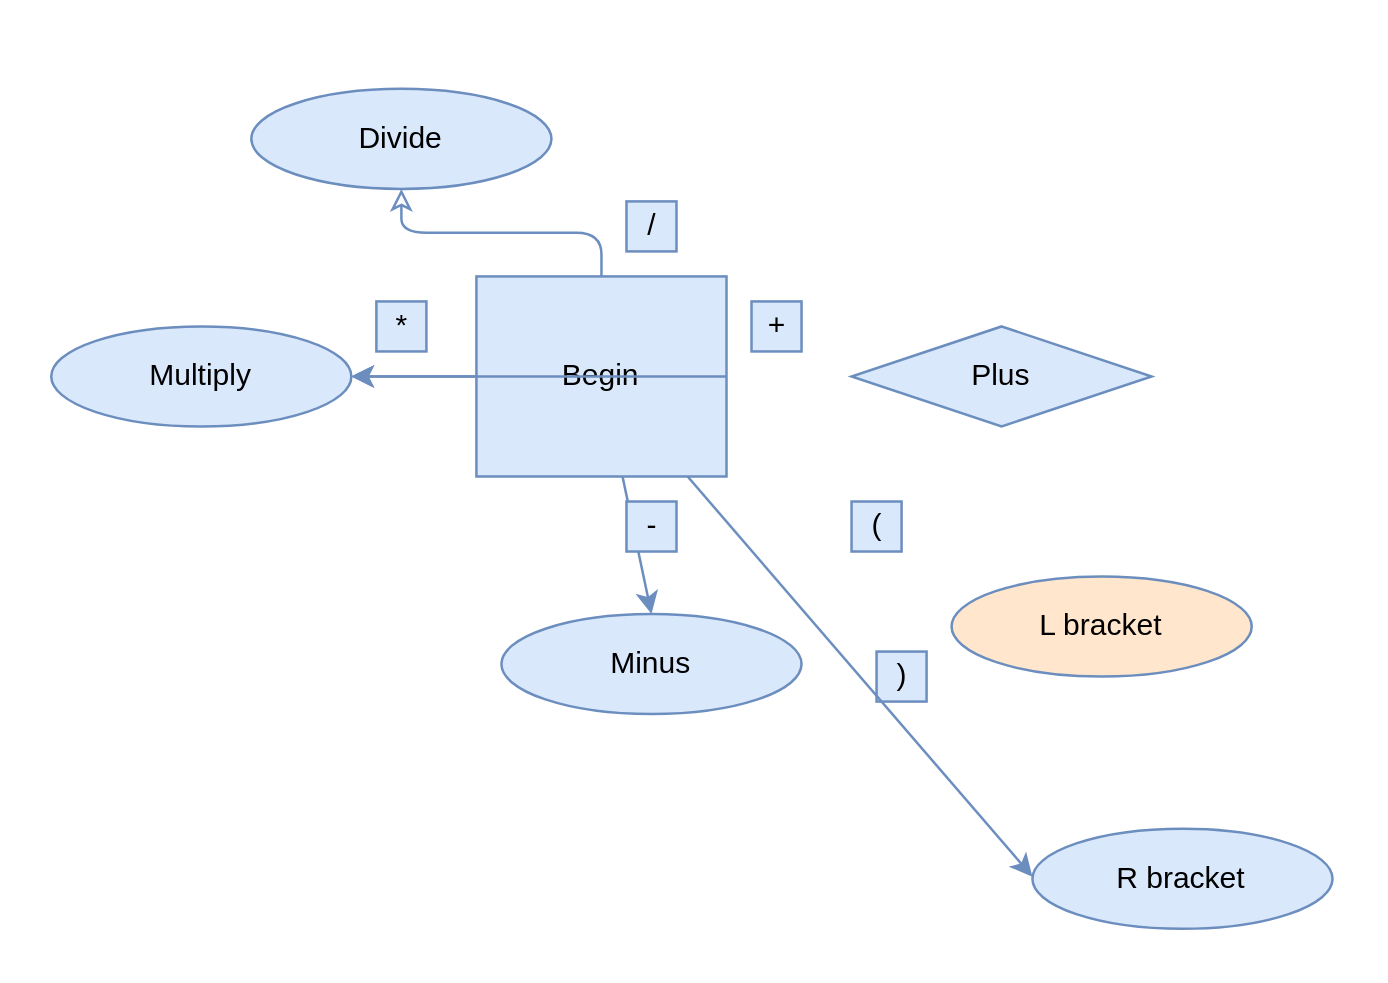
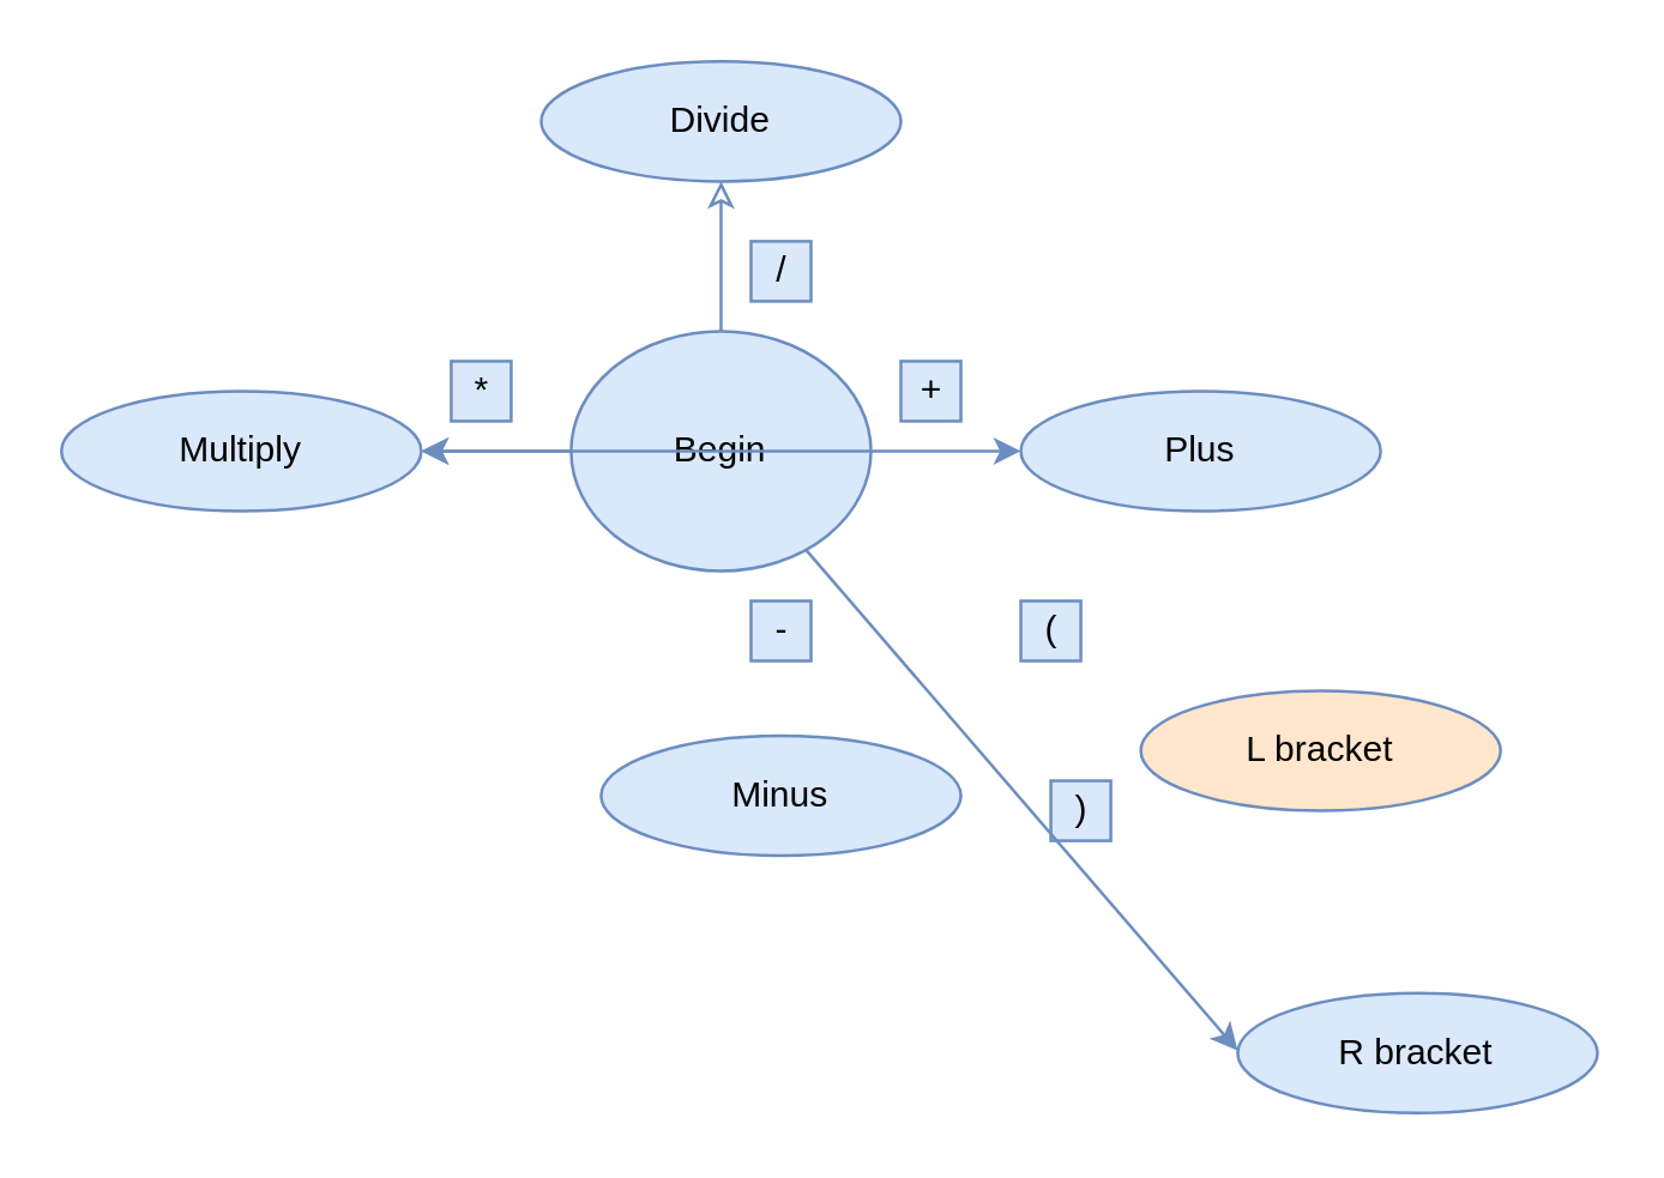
  <mxCell id="0" />
  <mxCell id="1" parent="0" />
  <mxCell id="2" value="" style="endArrow=classic;html=1;shadow=0;fontFamily=Helvetica;fontSize=11;fontColor=#5C5C5C;align=center;endFill=0;strokeColor=#6c8ebf;strokeWidth=1;edgeStyle=orthogonalEdgeStyle;fillColor=#dae8fc;" parent="1" source="4" target="3" edge="1"><mxGeometry relative="1" as="geometry" /></mxCell>
- <mxCell id="3" value="Divide" style="ellipse;whiteSpace=wrap;html=1;aspect=fixed;shadow=0;fontFamily=Helvetica;fontSize=12;align=center;strokeColor=#6c8ebf;strokeWidth=1;fillColor=#dae8fc;" parent="1" vertex="1"><mxGeometry x="100" y="35" width="120" height="40" as="geometry" /></mxCell>
- <mxCell id="4" value="Begin" style="whiteSpace=wrap;html=1;aspect=fixed;shadow=0;fontFamily=Helvetica;fontSize=12;align=center;strokeColor=#6c8ebf;strokeWidth=1;fillColor=#dae8fc;rounded=0;" parent="1" vertex="1"><mxGeometry x="190" y="110" width="100" height="80" as="geometry" /></mxCell>
- <mxCell id="5" value="Plus" style="rhombus;whiteSpace=wrap;html=1;aspect=fixed;shadow=0;fontFamily=Helvetica;fontSize=12;align=center;strokeColor=#6c8ebf;strokeWidth=1;fillColor=#dae8fc;" parent="1" vertex="1"><mxGeometry x="340" y="130" width="120" height="40" as="geometry" /></mxCell>
+ <mxCell id="3" value="Divide" style="ellipse;whiteSpace=wrap;html=1;aspect=fixed;shadow=0;fontFamily=Helvetica;fontSize=12;align=center;strokeColor=#6c8ebf;strokeWidth=1;fillColor=#dae8fc;" parent="1" vertex="1"><mxGeometry x="180" y="20" width="120" height="40" as="geometry" /></mxCell>
+ <mxCell id="4" value="Begin" style="ellipse;whiteSpace=wrap;html=1;aspect=fixed;shadow=0;fontFamily=Helvetica;fontSize=12;align=center;strokeColor=#6c8ebf;strokeWidth=1;fillColor=#dae8fc;" parent="1" vertex="1"><mxGeometry x="190" y="110" width="100" height="80" as="geometry" /></mxCell>
+ <mxCell id="5" value="Plus" style="ellipse;whiteSpace=wrap;html=1;aspect=fixed;shadow=0;fontFamily=Helvetica;fontSize=12;align=center;strokeColor=#6c8ebf;strokeWidth=1;fillColor=#dae8fc;" parent="1" vertex="1"><mxGeometry x="340" y="130" width="120" height="40" as="geometry" /></mxCell>
  <mxCell id="6" value="Multiply" style="ellipse;whiteSpace=wrap;html=1;aspect=fixed;shadow=0;fontFamily=Helvetica;fontSize=12;align=center;strokeColor=#6c8ebf;strokeWidth=1;fillColor=#dae8fc;" parent="1" vertex="1"><mxGeometry y="130" width="120" height="40" as="geometry" x="20" /></mxCell>
  <mxCell id="7" value="+" style="text;html=1;align=center;verticalAlign=middle;resizable=0;points=[];autosize=1;fillColor=#dae8fc;strokeColor=#6c8ebf;" vertex="1" parent="1"><mxGeometry x="300" y="120" width="20" height="20" as="geometry" /></mxCell>
  <mxCell id="8" value="/" style="text;html=1;align=center;verticalAlign=middle;resizable=0;points=[];autosize=1;fillColor=#dae8fc;strokeColor=#6c8ebf;" vertex="1" parent="1"><mxGeometry x="250" y="80" width="20" height="20" as="geometry" /></mxCell>
  <mxCell id="9" value="Minus" style="ellipse;whiteSpace=wrap;html=1;aspect=fixed;shadow=0;fontFamily=Helvetica;fontSize=12;align=center;strokeColor=#6c8ebf;strokeWidth=1;fillColor=#dae8fc;" parent="1" vertex="1"><mxGeometry x="200" y="245" width="120" height="40" as="geometry" /></mxCell>
  <mxCell id="10" value="L bracket" style="ellipse;whiteSpace=wrap;html=1;aspect=fixed;shadow=0;fontFamily=Helvetica;fontSize=12;align=center;strokeColor=#6c8ebf;strokeWidth=1;fillColor=#ffe6cc;" vertex="1" parent="1"><mxGeometry x="380" y="230" width="120" height="40" as="geometry" /></mxCell>
  <mxCell id="11" value="(" style="text;html=1;align=center;verticalAlign=middle;resizable=0;points=[];autosize=1;fillColor=#dae8fc;strokeColor=#6c8ebf;" vertex="1" parent="1"><mxGeometry x="340" y="200" width="20" height="20" as="geometry" /></mxCell>
  <mxCell id="12" value=")" style="text;html=1;align=center;verticalAlign=middle;resizable=0;points=[];autosize=1;fillColor=#dae8fc;strokeColor=#6c8ebf;" vertex="1" parent="1"><mxGeometry x="350" y="260" width="20" height="20" as="geometry" /></mxCell>
  <mxCell id="13" value="R bracket" style="ellipse;whiteSpace=wrap;html=1;aspect=fixed;shadow=0;fontFamily=Helvetica;fontSize=12;align=center;strokeColor=#6c8ebf;strokeWidth=1;fillColor=#dae8fc;" vertex="1" parent="1"><mxGeometry x="412.32" y="330.86" width="120" height="40" as="geometry" /></mxCell>
  <mxCell id="14" value="" style="endArrow=classic;html=1;strokeColor=#6c8ebf;fontColor=#5C5C5C;fillColor=#dae8fc;" edge="1" parent="1" source="4"><mxGeometry width="50" height="50" relative="1" as="geometry"><mxPoint x="362.32" y="400" as="sourcePoint" /><mxPoint x="412.32" y="350" as="targetPoint" /></mxGeometry></mxCell>
  <mxCell id="15" value="" style="endArrow=classic;html=1;strokeColor=#6c8ebf;fillColor=#dae8fc;fontColor=#5C5C5C;exitX=1;exitY=0.5;exitDx=0;exitDy=0;" edge="1" parent="1" source="4" target="6"><mxGeometry width="50" height="50" relative="1" as="geometry"><mxPoint x="300" y="170" as="sourcePoint" /><mxPoint x="350" y="120" as="targetPoint" /></mxGeometry></mxCell>
  <mxCell id="16" value="" style="endArrow=classic;html=1;strokeColor=#6c8ebf;fillColor=#dae8fc;fontColor=#5C5C5C;" edge="1" parent="1" source="4"><mxGeometry width="50" height="50" relative="1" as="geometry"><mxPoint x="119.289" y="200" as="sourcePoint" /><mxPoint x="140" y="150" as="targetPoint" /></mxGeometry></mxCell>
  <mxCell id="17" value="*" style="text;html=1;align=center;verticalAlign=middle;resizable=0;points=[];autosize=1;fillColor=#dae8fc;strokeColor=#6c8ebf;" vertex="1" parent="1"><mxGeometry x="150" y="120" width="20" height="20" as="geometry" /></mxCell>
- <mxCell id="18" value="" style="endArrow=classic;html=1;strokeColor=#6c8ebf;fillColor=#dae8fc;fontColor=#5C5C5C;entryX=0.5;entryY=0;entryDx=0;entryDy=0;" edge="1" parent="1" source="4" target="9"><mxGeometry width="50" height="50" relative="1" as="geometry"><mxPoint x="400" y="220" as="sourcePoint" /><mxPoint x="450" y="170" as="targetPoint" /></mxGeometry></mxCell>
+ <mxCell id="18" value="" style="endArrow=classic;html=1;strokeColor=#6c8ebf;fillColor=#dae8fc;fontColor=#5C5C5C;" edge="1" parent="1" source="4" target="5"><mxGeometry width="50" height="50" relative="1" as="geometry"><mxPoint x="400" y="220" as="sourcePoint" /><mxPoint x="450" y="170" as="targetPoint" /></mxGeometry></mxCell>
  <mxCell id="19" value="-" style="text;html=1;align=center;verticalAlign=middle;resizable=0;points=[];autosize=1;fillColor=#dae8fc;strokeColor=#6c8ebf;" vertex="1" parent="1"><mxGeometry x="250" y="200" width="20" height="20" as="geometry" /></mxCell>
